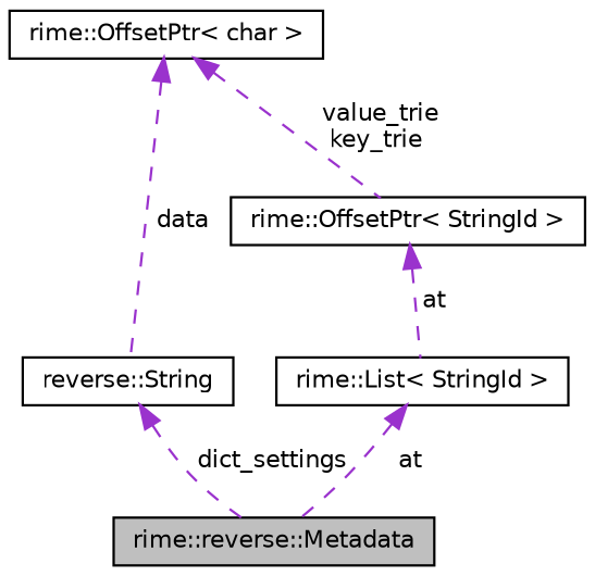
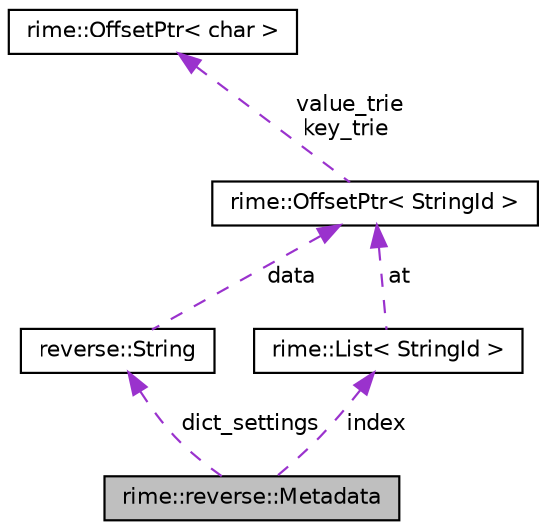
  digraph {
    node [color=black fillcolor=white fontname=Helvetica fontsize=10 shape=record style=filled]
    edge [color=darkorchid3 dir=back fontname=Helvetica fontsize=10 labelfontname=Helvetica labelfontsize=10 style=dashed]
    n1 [fillcolor=grey75 fontcolor=black height=0.2 label="rime::reverse::Metadata" width=0.4]
    n2 [height=0.2 label="rime::OffsetPtr\< char \>" width=0.4]
    n3 [height=0.2 label="reverse::String" width=0.4]
    n4 [height=0.2 label="rime::OffsetPtr\< StringId \>" width=0.4]
    n5 [height=0.2 label="rime::List\< StringId \>" width=0.4]
-   n2 -> n3 [label=" data"]
+   n4 -> n3 [label=" data"]
    n2 -> n4 [label=" value_trie\nkey_trie"]
    n3 -> n1 [label=" dict_settings"]
    n4 -> n5 [label=" at"]
-   n5 -> n1 [label=" at"]
+   n5 -> n1 [label=" index"]
  }
